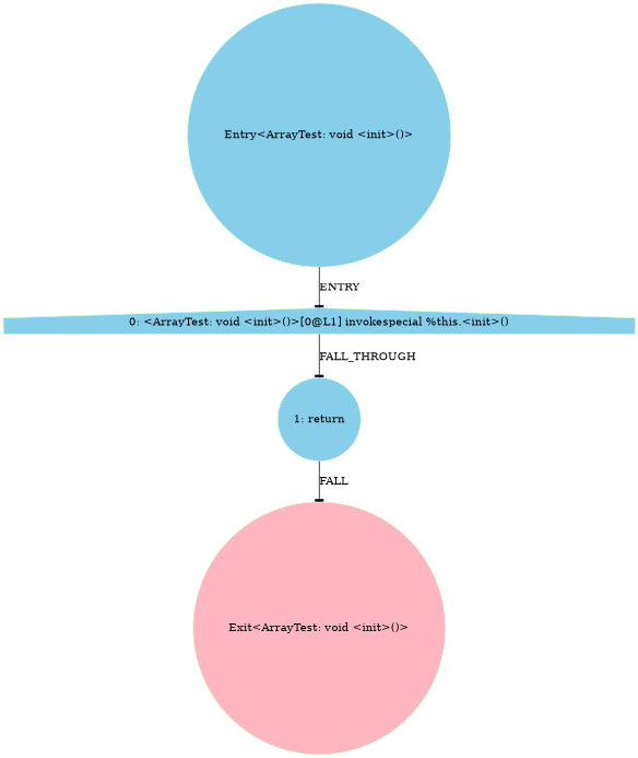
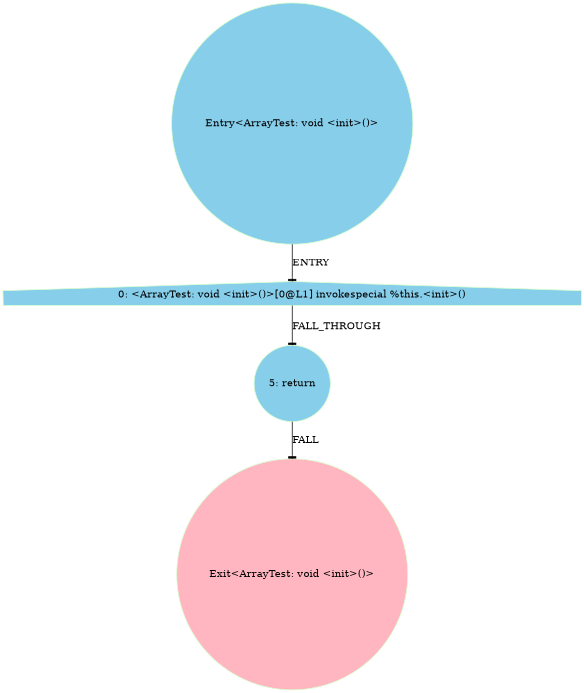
  digraph {
    node [color=".3 .2 1.0" fillcolor=skyblue shape=circle style=filled]
    edge [arrowhead=tee]
    n1 [label="Entry<ArrayTest: void <init>()>"]
    n2 [label="0: <ArrayTest: void <init>()>[0@L1] invokespecial %this.<init>()" shape=house]
-   n3 [label="1: return"]
+   n3 [label="5: return"]
    n4 [fillcolor=lightpink label="Exit<ArrayTest: void <init>()>"]
    n1 -> n2 [label=ENTRY]
    n2 -> n3 [label=FALL_THROUGH]
    n3 -> n4 [label=FALL]
  }
